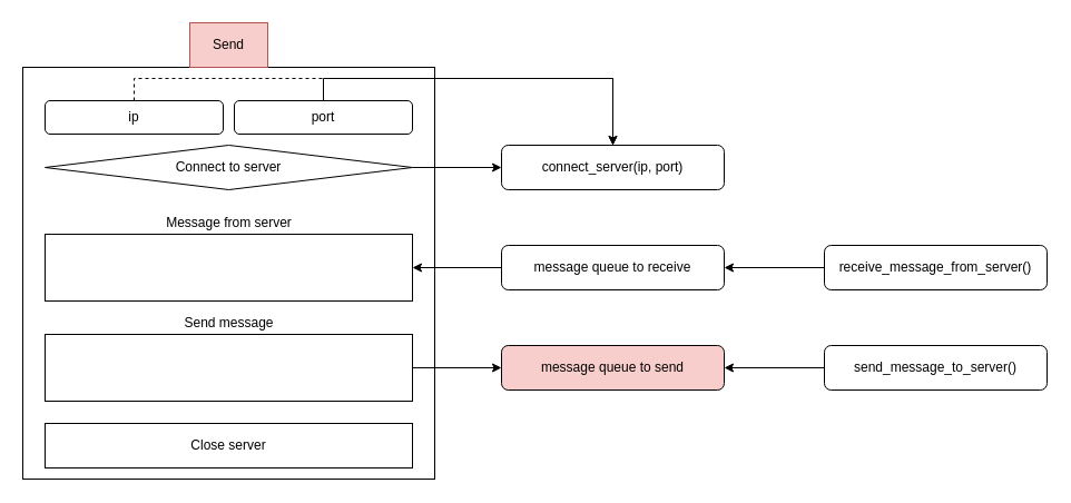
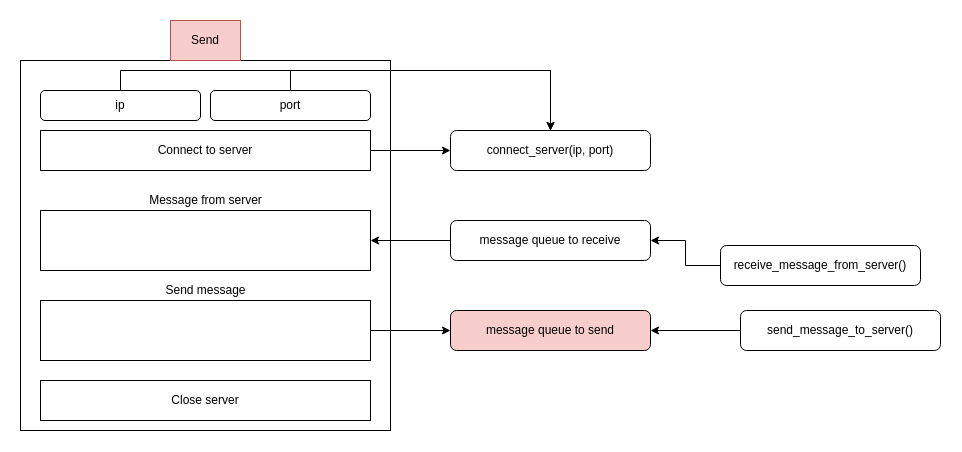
  <mxCell id="0" />
  <mxCell id="1" parent="0" />
  <mxCell id="2" value="" style="whiteSpace=wrap;html=1;aspect=fixed;" parent="1" vertex="1"><mxGeometry x="20" y="60" width="370" height="370" as="geometry" /></mxCell>
  <mxCell id="3" value="Send" style="text;html=1;strokeColor=#b85450;fillColor=#f8cecc;align=center;verticalAlign=middle;whiteSpace=wrap;rounded=0;" parent="1" vertex="1"><mxGeometry x="170" y="20" width="70" height="40" as="geometry" /></mxCell>
  <mxCell id="4" style="edgeStyle=orthogonalEdgeStyle;rounded=0;orthogonalLoop=1;jettySize=auto;html=1;exitX=1;exitY=0.5;exitDx=0;exitDy=0;" parent="1" source="5" target="16" edge="1"><mxGeometry relative="1" as="geometry" /></mxCell>
- <mxCell id="5" value="Connect to server" style="rhombus;whiteSpace=wrap;html=1;" parent="1" vertex="1"><mxGeometry x="40" y="130" width="330" height="40" as="geometry" /></mxCell>
- <mxCell id="6" style="edgeStyle=orthogonalEdgeStyle;rounded=0;orthogonalLoop=1;jettySize=auto;html=1;exitX=0.5;exitY=0;exitDx=0;exitDy=0;entryX=0.5;entryY=0;entryDx=0;entryDy=0;dashed=1;" parent="1" source="7" target="16" edge="1"><mxGeometry relative="1" as="geometry" /></mxCell>
+ <mxCell id="5" value="Connect to server" style="rounded=0;whiteSpace=wrap;html=1;" parent="1" vertex="1"><mxGeometry x="40" y="130" width="330" height="40" as="geometry" /></mxCell>
+ <mxCell id="6" style="edgeStyle=orthogonalEdgeStyle;rounded=0;orthogonalLoop=1;jettySize=auto;html=1;exitX=0.5;exitY=0;exitDx=0;exitDy=0;entryX=0.5;entryY=0;entryDx=0;entryDy=0;" parent="1" source="7" target="16" edge="1"><mxGeometry relative="1" as="geometry" /></mxCell>
  <mxCell id="7" value="ip" style="rounded=1;whiteSpace=wrap;html=1;" parent="1" vertex="1"><mxGeometry x="40" y="90" width="160" height="30" as="geometry" /></mxCell>
  <mxCell id="8" style="edgeStyle=orthogonalEdgeStyle;rounded=0;orthogonalLoop=1;jettySize=auto;html=1;exitX=0.5;exitY=0;exitDx=0;exitDy=0;entryX=0.5;entryY=0;entryDx=0;entryDy=0;" parent="1" source="9" target="16" edge="1"><mxGeometry relative="1" as="geometry" /></mxCell>
  <mxCell id="9" value="port" style="rounded=1;whiteSpace=wrap;html=1;" parent="1" vertex="1"><mxGeometry x="210" y="90" width="160" height="30" as="geometry" /></mxCell>
  <mxCell id="10" value="Close server" style="rounded=0;whiteSpace=wrap;html=1;" parent="1" vertex="1"><mxGeometry x="40" y="380" width="330" height="40" as="geometry" /></mxCell>
  <mxCell id="11" value="" style="rounded=0;whiteSpace=wrap;html=1;" parent="1" vertex="1"><mxGeometry x="40" y="210" width="330" height="60" as="geometry" /></mxCell>
  <mxCell id="12" value="Message from server" style="text;html=1;strokeColor=none;fillColor=none;align=center;verticalAlign=middle;whiteSpace=wrap;rounded=0;" parent="1" vertex="1"><mxGeometry x="142.5" y="190" width="125" height="20" as="geometry" /></mxCell>
  <mxCell id="13" value="Send message" style="text;html=1;strokeColor=none;fillColor=none;align=center;verticalAlign=middle;whiteSpace=wrap;rounded=0;" parent="1" vertex="1"><mxGeometry x="142.5" y="280" width="125" height="20" as="geometry" /></mxCell>
  <mxCell id="14" style="edgeStyle=orthogonalEdgeStyle;rounded=0;orthogonalLoop=1;jettySize=auto;html=1;entryX=0;entryY=0.5;entryDx=0;entryDy=0;" parent="1" source="15" target="19" edge="1"><mxGeometry relative="1" as="geometry" /></mxCell>
  <mxCell id="15" value="" style="rounded=0;whiteSpace=wrap;html=1;" parent="1" vertex="1"><mxGeometry x="40" y="300" width="330" height="60" as="geometry" /></mxCell>
  <mxCell id="16" value="connect_server(ip, port)" style="rounded=1;whiteSpace=wrap;html=1;" parent="1" vertex="1"><mxGeometry x="450" y="130" width="200" height="40" as="geometry" /></mxCell>
  <mxCell id="17" style="edgeStyle=orthogonalEdgeStyle;rounded=0;orthogonalLoop=1;jettySize=auto;html=1;entryX=1;entryY=0.5;entryDx=0;entryDy=0;" parent="1" source="18" target="11" edge="1"><mxGeometry relative="1" as="geometry" /></mxCell>
  <mxCell id="18" value="message queue to receive" style="rounded=1;whiteSpace=wrap;html=1;" parent="1" vertex="1"><mxGeometry x="450" y="220" width="200" height="40" as="geometry" /></mxCell>
  <mxCell id="19" value="message queue to send" style="rounded=1;whiteSpace=wrap;html=1;fillColor=#f8cecc;" parent="1" vertex="1"><mxGeometry x="450" y="310" width="200" height="40" as="geometry" /></mxCell>
  <mxCell id="20" style="edgeStyle=orthogonalEdgeStyle;rounded=0;orthogonalLoop=1;jettySize=auto;html=1;entryX=1;entryY=0.5;entryDx=0;entryDy=0;" parent="1" source="21" target="18" edge="1"><mxGeometry relative="1" as="geometry" /></mxCell>
- <mxCell id="21" value="receive_message_from_server()" style="rounded=1;whiteSpace=wrap;html=1;" parent="1" vertex="1"><mxGeometry x="740" y="220" width="200" height="40" as="geometry" /></mxCell>
+ <mxCell id="21" value="receive_message_from_server()" style="rounded=1;whiteSpace=wrap;html=1;" parent="1" vertex="1"><mxGeometry x="720" y="245" width="200" height="40" as="geometry" /></mxCell>
  <mxCell id="22" style="edgeStyle=orthogonalEdgeStyle;rounded=0;orthogonalLoop=1;jettySize=auto;html=1;entryX=1;entryY=0.5;entryDx=0;entryDy=0;" parent="1" source="23" target="19" edge="1"><mxGeometry relative="1" as="geometry" /></mxCell>
  <mxCell id="23" value="send_message_to_server()" style="rounded=1;whiteSpace=wrap;html=1;" parent="1" vertex="1"><mxGeometry x="740" y="310" width="200" height="40" as="geometry" /></mxCell>
